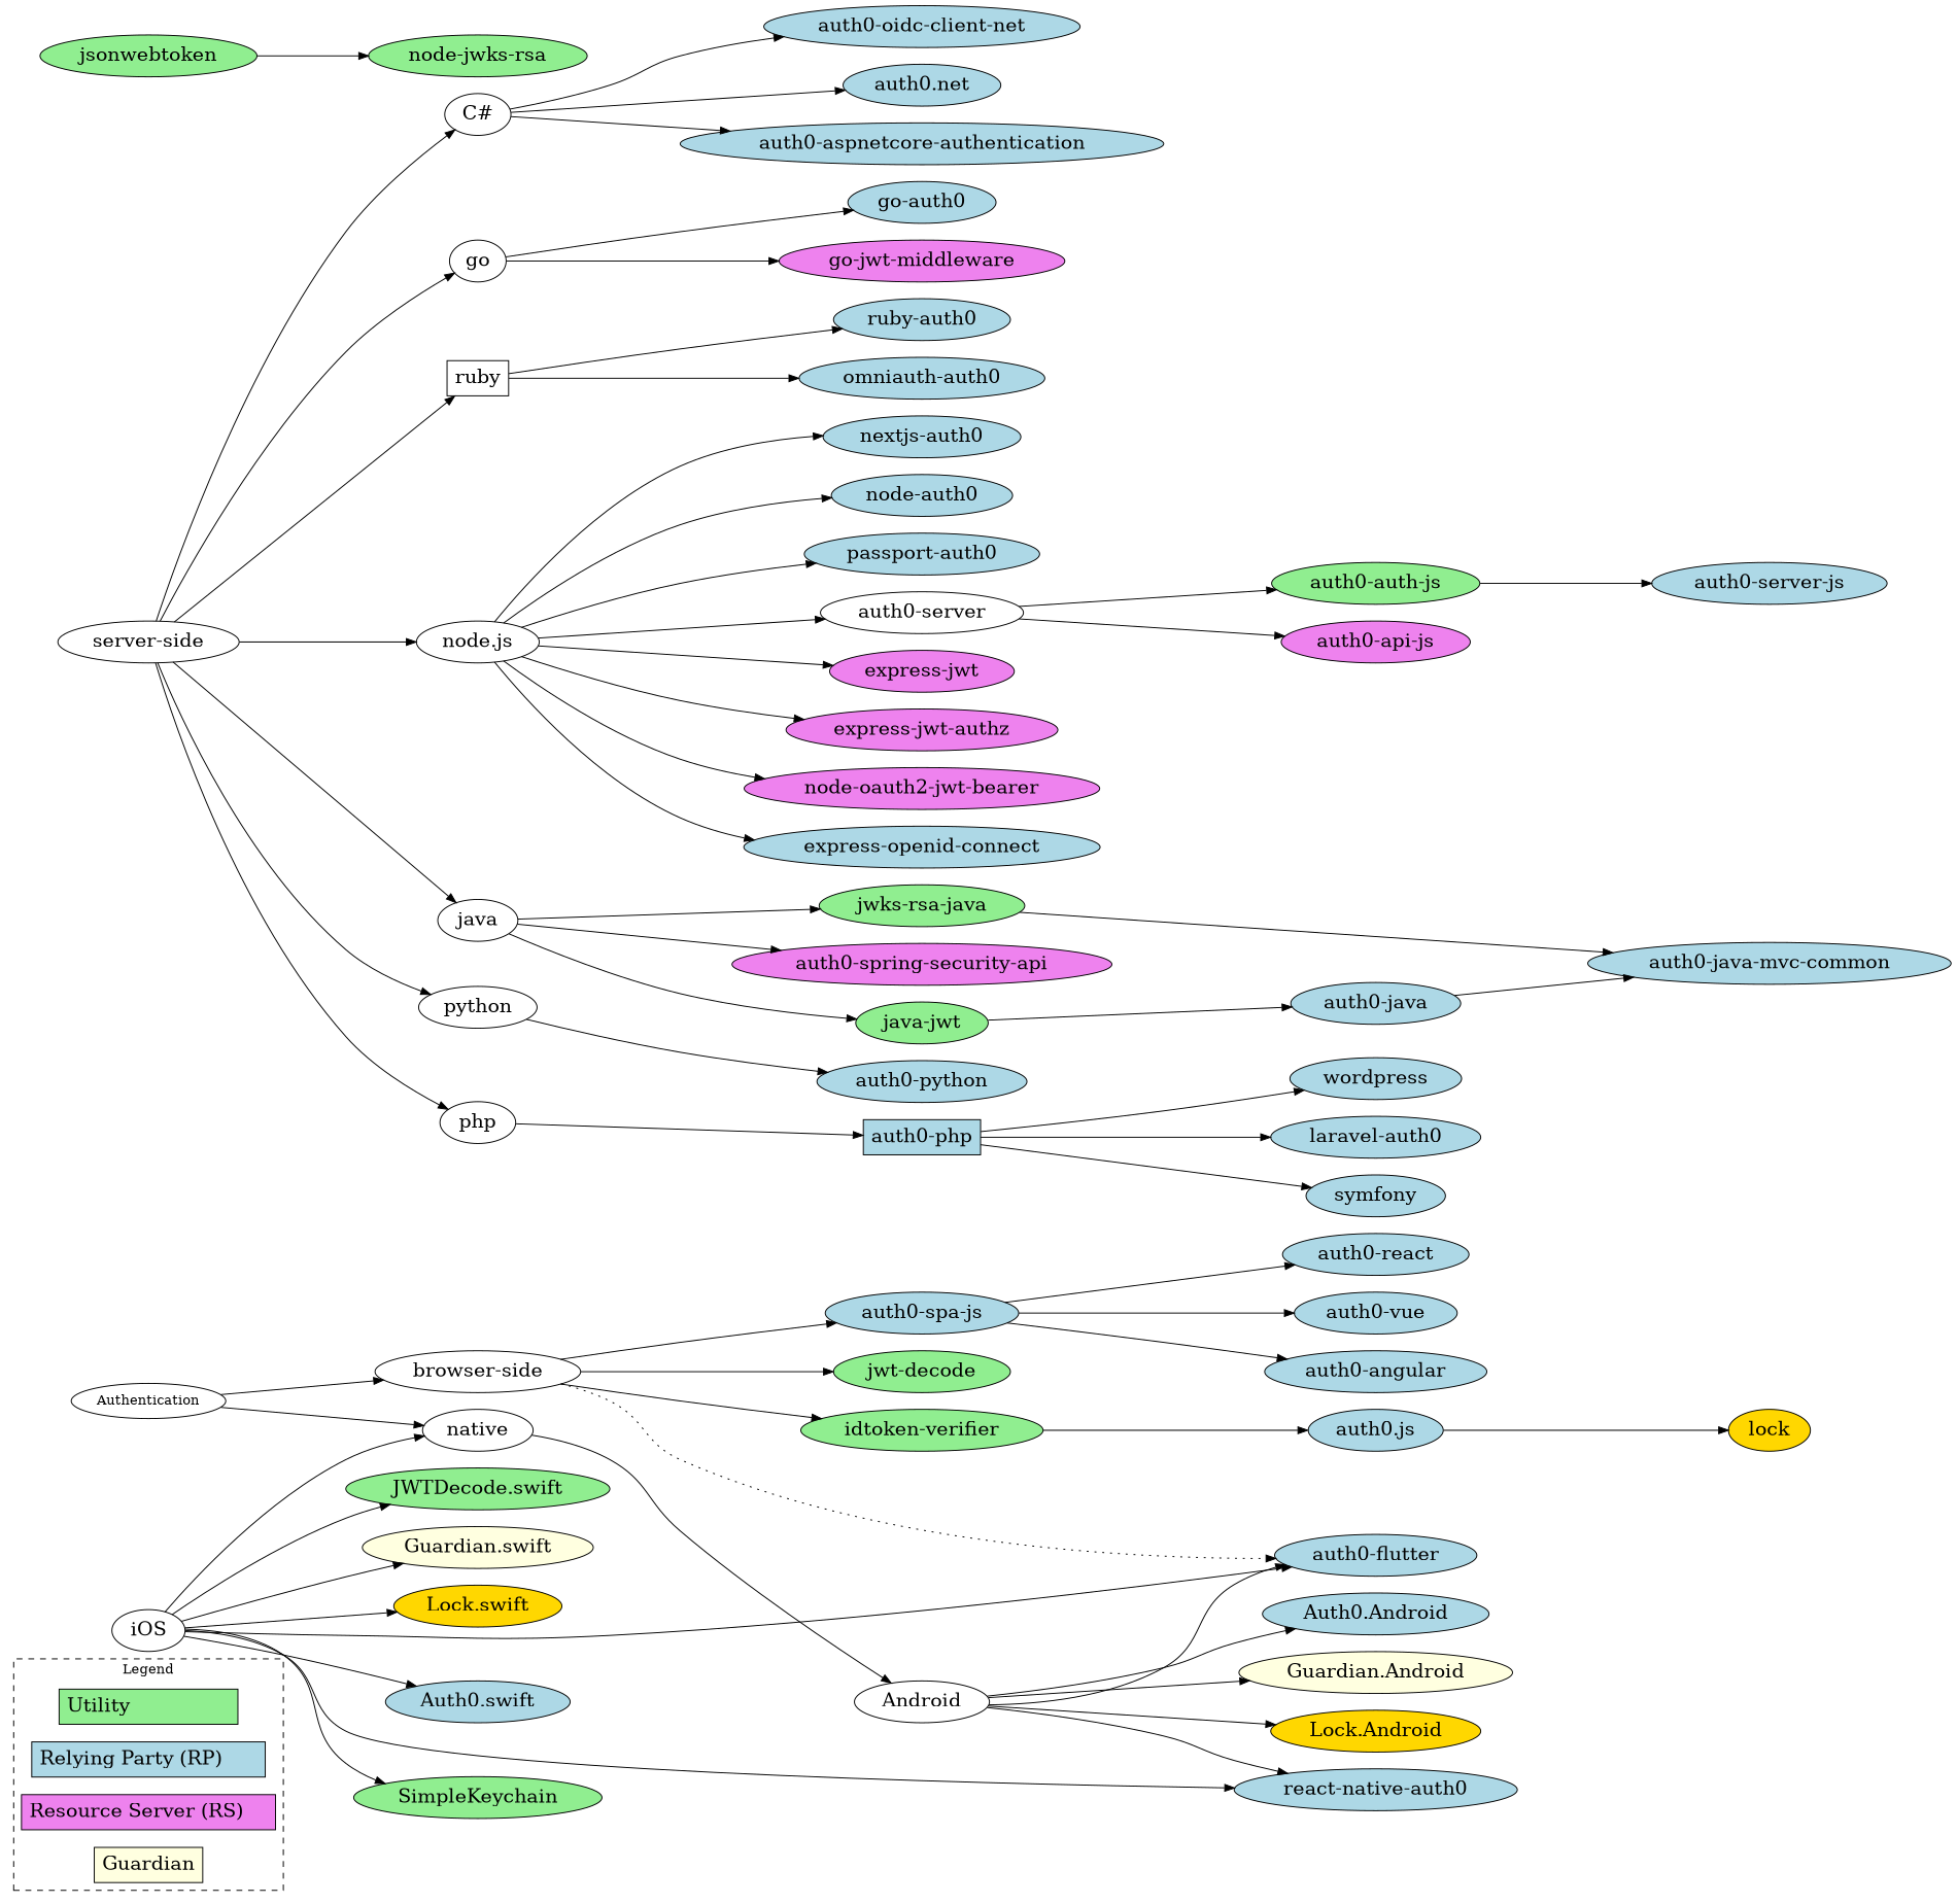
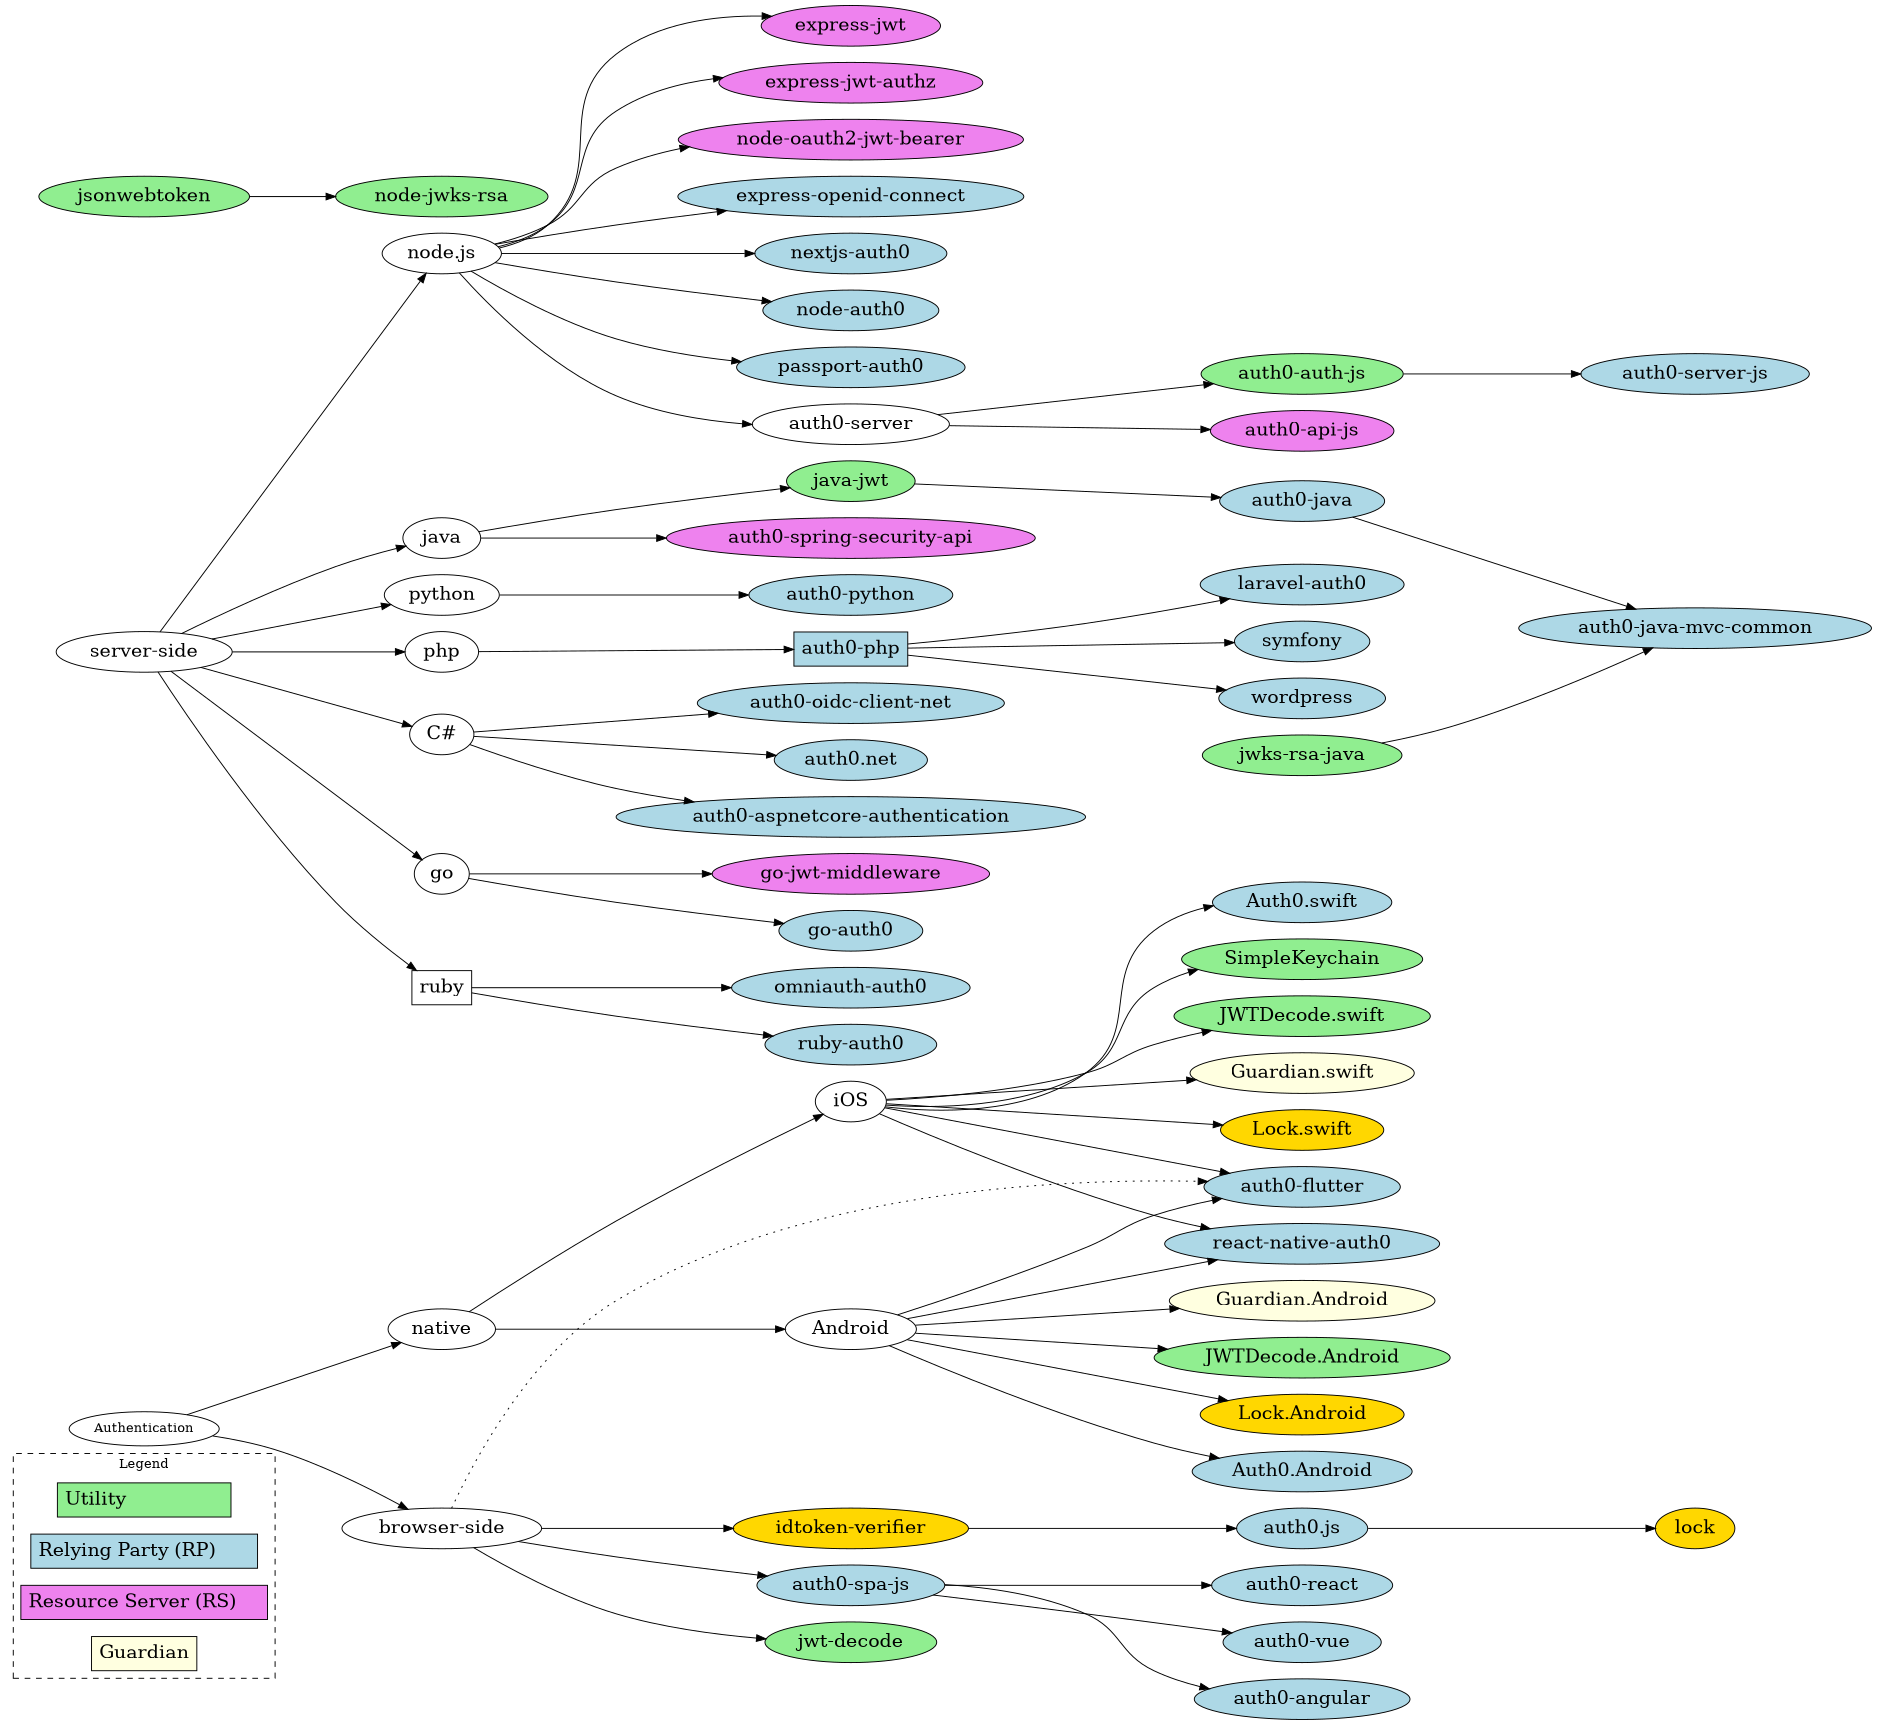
  digraph {
    rankdir=LR
    ranksep=1
    splines=true
    node [fillcolor=lightblue fontsize=20 style=filled]
    edge [fontsize=16]
    "Utility                 " [fillcolor=lightgreen shape=box]
    "Relying Party (RP)      " [shape=box]
    "Resource Server (RS)    " [fillcolor=violet shape=box]
    Guardian [fillcolor=lightyellow shape=box]
    Authentication [fillcolor="" fontsize="" style=""]
    native [fillcolor="" style=""]
    "browser-side" [fillcolor="" style=""]
    Android [fillcolor="" style=""]
    iOS [fillcolor="" style=""]
    "auth0-flutter"
    "auth0-spa-js"
    "jwt-decode" [fillcolor=lightgreen]
-   "idtoken-verifier" [fillcolor=lightgreen]
+   "idtoken-verifier" [fillcolor=gold]
    "server-side" [fillcolor="" style=""]
    "node.js" [fillcolor="" style=""]
    java [fillcolor="" style=""]
    python [fillcolor="" style=""]
    php [fillcolor="" style=""]
    "C#" [fillcolor="" style=""]
    go [fillcolor="" style=""]
    ruby [shape=box fillcolor="" style=""]
    "Auth0.Android"
    "Guardian.Android" [fillcolor=lightyellow]
+   "JWTDecode.Android" [fillcolor=lightgreen]
    "react-native-auth0"
    "Lock.Android" [fillcolor=gold]
    "Auth0.swift"
    SimpleKeychain [fillcolor=lightgreen]
    "JWTDecode.swift" [fillcolor=lightgreen]
    "Guardian.swift" [fillcolor=lightyellow]
    "Lock.swift" [fillcolor=gold]
    "auth0-react"
    "auth0-vue"
    "auth0-angular"
    "auth0.js"
    "express-jwt" [fillcolor=violet]
    "express-jwt-authz" [fillcolor=violet]
    "node-oauth2-jwt-bearer" [fillcolor=violet]
    "express-openid-connect"
    "nextjs-auth0"
    "node-auth0"
    "passport-auth0"
    "auth0-server" [fillcolor="" style=""]
    "java-jwt" [fillcolor=lightgreen]
    "jwks-rsa-java" [fillcolor=lightgreen]
    "auth0-spring-security-api" [fillcolor=violet]
    "auth0-python"
    "auth0-php" [shape=box]
    "auth0-oidc-client-net"
    "auth0.net"
    "auth0-aspnetcore-authentication"
    "go-jwt-middleware" [fillcolor=violet]
    "go-auth0"
    "omniauth-auth0"
    "ruby-auth0"
    jsonwebtoken [fillcolor=lightgreen]
    "node-jwks-rsa" [fillcolor=lightgreen]
    "auth0-auth-js" [fillcolor=lightgreen]
    "auth0-api-js" [fillcolor=violet]
    "auth0-java"
    "auth0-java-mvc-common"
    "laravel-auth0"
    symfony
    wordpress
    lock [fillcolor=gold]
    "auth0-server-js"
    subgraph cluster_1 {
      label=Legend
      style=dashed
      "Utility                 "
      "Relying Party (RP)      "
      "Resource Server (RS)    "
      Guardian
    }
    Authentication -> native
    Authentication -> "browser-side"
    native -> Android
-   iOS -> native
+   native -> iOS
    "browser-side" -> "auth0-flutter" [style=dotted]
    "browser-side" -> "auth0-spa-js"
    "browser-side" -> "jwt-decode"
    "browser-side" -> "idtoken-verifier"
    Android -> "auth0-flutter"
    Android -> "Auth0.Android"
    Android -> "Guardian.Android"
+   Android -> "JWTDecode.Android"
    Android -> "react-native-auth0"
    Android -> "Lock.Android"
    iOS -> "auth0-flutter"
    iOS -> "react-native-auth0"
    iOS -> "Auth0.swift"
    iOS -> SimpleKeychain
    iOS -> "JWTDecode.swift"
    iOS -> "Guardian.swift"
    iOS -> "Lock.swift"
    "auth0-spa-js" -> "auth0-react"
    "auth0-spa-js" -> "auth0-vue"
    "auth0-spa-js" -> "auth0-angular"
    "idtoken-verifier" -> "auth0.js"
    "server-side" -> "node.js"
    "server-side" -> java
    "server-side" -> python
    "server-side" -> php
    "server-side" -> "C#"
    "server-side" -> go
    "server-side" -> ruby
    "node.js" -> "express-jwt"
    "node.js" -> "express-jwt-authz"
    "node.js" -> "node-oauth2-jwt-bearer"
    "node.js" -> "express-openid-connect"
    "node.js" -> "nextjs-auth0"
    "node.js" -> "node-auth0"
    "node.js" -> "passport-auth0"
    "node.js" -> "auth0-server"
    java -> "java-jwt"
-   java -> "jwks-rsa-java"
    java -> "auth0-spring-security-api"
    python -> "auth0-python"
    php -> "auth0-php"
    "C#" -> "auth0-oidc-client-net"
    "C#" -> "auth0.net"
    "C#" -> "auth0-aspnetcore-authentication"
    go -> "go-jwt-middleware"
    go -> "go-auth0"
    ruby -> "omniauth-auth0"
    ruby -> "ruby-auth0"
    "auth0.js" -> lock
    "auth0-server" -> "auth0-auth-js"
    "auth0-server" -> "auth0-api-js"
    "java-jwt" -> "auth0-java"
    "jwks-rsa-java" -> "auth0-java-mvc-common"
    "auth0-php" -> "laravel-auth0"
    "auth0-php" -> symfony
    "auth0-php" -> wordpress
    jsonwebtoken -> "node-jwks-rsa"
    "auth0-auth-js" -> "auth0-server-js"
    "auth0-java" -> "auth0-java-mvc-common"
  }
